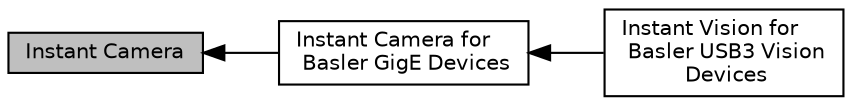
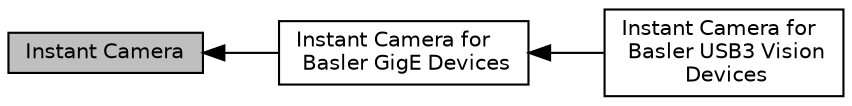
  digraph {
    rankdir=LR
    node [color=black fillcolor=white fontname=Helvetica fontsize=10 shape=record style=filled]
    edge [dir=back fontname=Helvetica fontsize=10 labelfontname=Helvetica labelfontsize=10 shape=plaintext style=solid]
-   n1 [height=0.2 label="Instant Vision for\l Basler USB3 Vision\l Devices" width=0.4]
+   n1 [height=0.2 label="Instant Camera for\l Basler USB3 Vision\l Devices" width=0.4]
    n2 [height=0.2 label="Instant Camera for\l Basler GigE Devices" width=0.4]
    n3 [fillcolor=grey75 fontcolor=black height=0.2 label="Instant Camera" width=0.4]
    n2 -> n1
    n3 -> n2
  }
